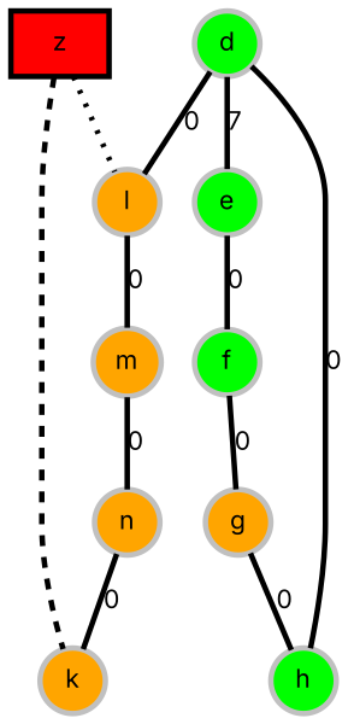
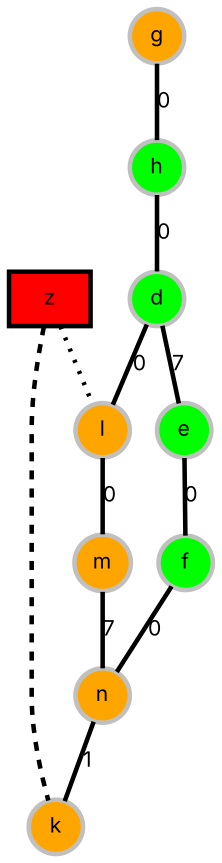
  graph {
    fixedsize=true
    fontname=Inter
    splines=true
    node [color=grey fillcolor=orange fontname=Inter penwidth=3 shape=circle style=filled]
    edge [color=black fontname=Inter penwidth=3]
    z [color=black fillcolor=red shape=box]
    k
    l
    m
    n
    d [fillcolor=green]
    e [fillcolor=green]
    f [fillcolor=green]
    g
    h [fillcolor=green]
    z -- k [style=dashed]
    z -- l [style=dotted]
    l -- m [label=0]
-   m -- n [label=0]
-   n -- k [label=0]
+   m -- n [label=7]
+   n -- k [label=1]
    d -- l [label=0]
    d -- e [label=7]
    e -- f [label=0]
-   f -- g [label=0]
+   f -- n [label=0]
    g -- h [label=0]
    h -- d [label=0]
  }
